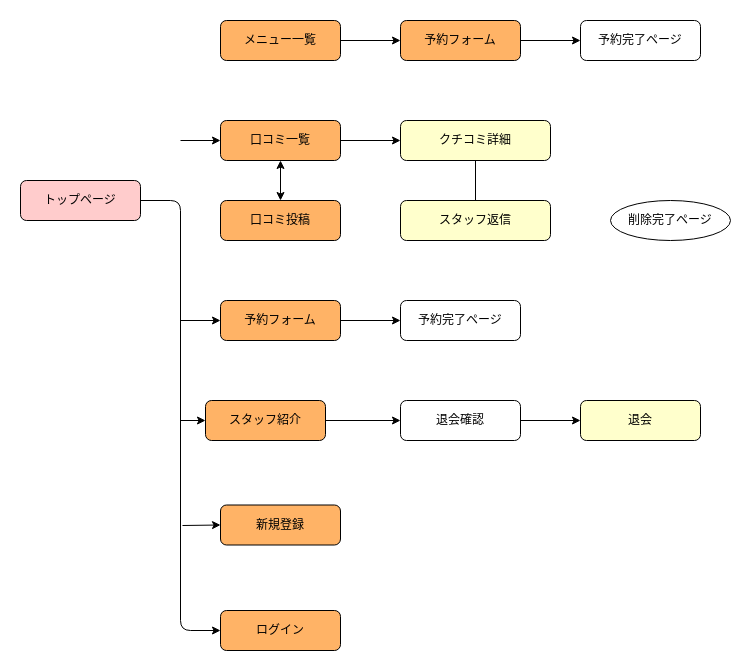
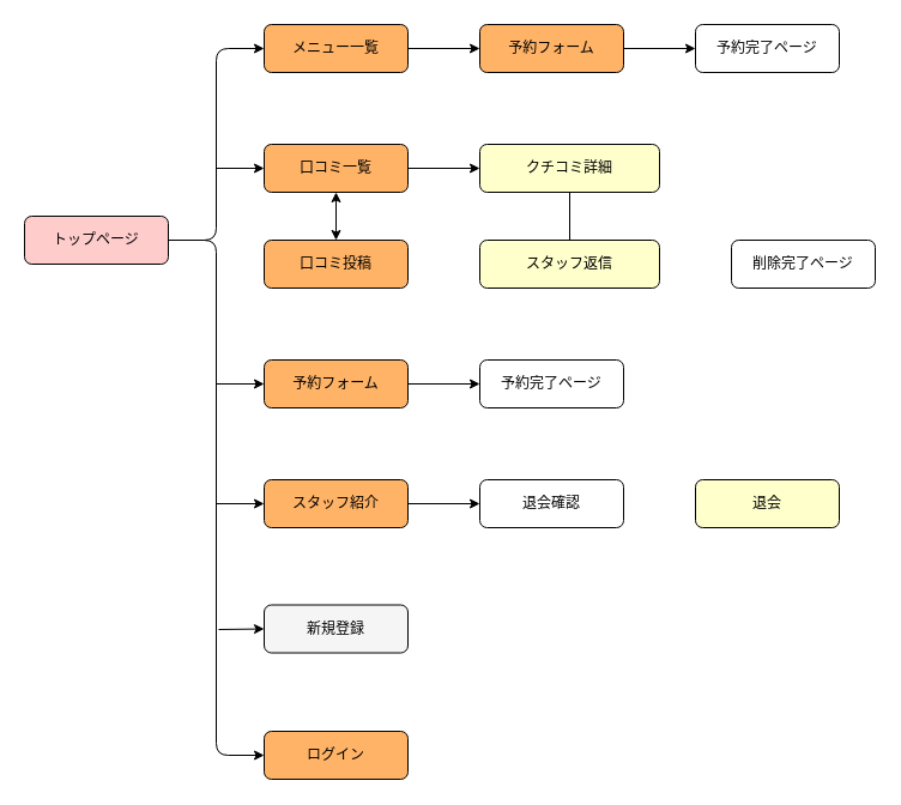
  <mxCell id="0" />
  <mxCell id="1" parent="0" />
+ <mxCell id="2" style="edgeStyle=orthogonalEdgeStyle;html=1;entryX=0;entryY=0.5;entryDx=0;entryDy=0;strokeColor=#000000;" parent="1" source="3" target="13" edge="1"><mxGeometry relative="1" as="geometry"><mxPoint x="180" y="40" as="targetPoint" /></mxGeometry></mxCell>
  <mxCell id="3" value="&lt;font color=&quot;#000000&quot;&gt;トップページ&lt;/font&gt;" style="rounded=1;whiteSpace=wrap;html=1;fillColor=#FFCCCC;strokeColor=#000000;" parent="1" vertex="1"><mxGeometry y="180" width="120" height="40" as="geometry" x="20" /></mxCell>
  <mxCell id="4" value="&lt;font color=&quot;#000000&quot;&gt;予約完了ページ&lt;/font&gt;" style="rounded=1;whiteSpace=wrap;html=1;fillColor=#FFFFFF;strokeColor=#000000;" parent="1" vertex="1"><mxGeometry x="400" y="300" width="120" height="40" as="geometry" /></mxCell>
  <mxCell id="5" value="" style="edgeStyle=orthogonalEdgeStyle;html=1;endArrow=none;endFill=0;strokeColor=#000000;" parent="1" source="6" target="26" edge="1"><mxGeometry relative="1" as="geometry" /></mxCell>
  <mxCell id="6" value="&lt;font color=&quot;#000000&quot;&gt;クチコミ詳細&lt;/font&gt;" style="rounded=1;whiteSpace=wrap;html=1;strokeColor=#000000;fillColor=#FFFFCC;" parent="1" vertex="1"><mxGeometry x="400" y="120" width="150" height="40" as="geometry" /></mxCell>
  <mxCell id="7" style="edgeStyle=orthogonalEdgeStyle;html=1;exitX=1;exitY=0.5;exitDx=0;exitDy=0;strokeColor=#000000;" parent="1" source="8" target="4" edge="1"><mxGeometry relative="1" as="geometry" /></mxCell>
  <mxCell id="8" value="&lt;font color=&quot;#000000&quot;&gt;予約フォーム&lt;/font&gt;" style="rounded=1;whiteSpace=wrap;html=1;fillColor=#FFB366;strokeColor=#000000;" parent="1" vertex="1"><mxGeometry x="220" y="300" width="120" height="40" as="geometry" /></mxCell>
  <mxCell id="9" value="" style="edgeStyle=orthogonalEdgeStyle;html=1;endArrow=classic;endFill=1;strokeColor=#000000;startArrow=classic;startFill=1;" parent="1" source="11" target="25" edge="1"><mxGeometry relative="1" as="geometry" /></mxCell>
  <mxCell id="10" value="" style="edgeStyle=orthogonalEdgeStyle;html=1;endArrow=classic;endFill=1;strokeColor=#000000;" parent="1" source="11" target="6" edge="1"><mxGeometry relative="1" as="geometry" /></mxCell>
  <mxCell id="11" value="&lt;font color=&quot;#000000&quot;&gt;口コミ一覧&lt;/font&gt;" style="rounded=1;whiteSpace=wrap;html=1;fillColor=#FFB366;strokeColor=#000000;" parent="1" vertex="1"><mxGeometry x="220" y="120" width="120" height="40" as="geometry" /></mxCell>
  <mxCell id="12" style="edgeStyle=orthogonalEdgeStyle;html=1;exitX=1;exitY=0.5;exitDx=0;exitDy=0;entryX=0;entryY=0.5;entryDx=0;entryDy=0;strokeColor=#000000;" parent="1" source="13" target="16" edge="1"><mxGeometry relative="1" as="geometry" /></mxCell>
  <mxCell id="13" value="メニュー一覧" style="rounded=1;whiteSpace=wrap;html=1;fillColor=#FFB366;fontColor=#000000;strokeColor=#000000;" parent="1" vertex="1"><mxGeometry x="220" y="20" width="120" height="40" as="geometry" /></mxCell>
- <mxCell id="14" value="&lt;font color=&quot;#000000&quot;&gt;削除完了ページ&lt;/font&gt;" style="ellipse;whiteSpace=wrap;html=1;strokeColor=#000000;fillColor=#FFFFFF;" parent="1" vertex="1"><mxGeometry x="610" y="200" width="120" height="40" as="geometry" /></mxCell>
+ <mxCell id="14" value="&lt;font color=&quot;#000000&quot;&gt;削除完了ページ&lt;/font&gt;" style="rounded=1;whiteSpace=wrap;html=1;strokeColor=#000000;fillColor=#FFFFFF;" parent="1" vertex="1"><mxGeometry x="610" y="200" width="120" height="40" as="geometry" /></mxCell>
  <mxCell id="15" value="" style="edgeStyle=none;html=1;fontColor=#000000;startArrow=none;startFill=0;endArrow=classic;endFill=1;strokeColor=#000000;" edge="1" parent="1" source="16" target="29"><mxGeometry relative="1" as="geometry" /></mxCell>
  <mxCell id="16" value="&lt;font color=&quot;#000000&quot;&gt;予約フォーム&lt;/font&gt;" style="rounded=1;whiteSpace=wrap;html=1;strokeColor=#000000;fillColor=#FFB366;" parent="1" vertex="1"><mxGeometry x="400" y="20" width="120" height="40" as="geometry" /></mxCell>
  <mxCell id="17" style="edgeStyle=orthogonalEdgeStyle;html=1;exitX=1;exitY=0.5;exitDx=0;exitDy=0;strokeColor=#000000;" parent="1" source="18" target="22" edge="1"><mxGeometry relative="1" as="geometry" /></mxCell>
- <mxCell id="18" value="&lt;font color=&quot;#000000&quot;&gt;スタッフ紹介&lt;/font&gt;" style="rounded=1;whiteSpace=wrap;html=1;fillColor=#FFB366;strokeColor=#000000;" parent="1" vertex="1"><mxGeometry x="205" y="400" width="120" height="40" as="geometry" /></mxCell>
- <mxCell id="19" value="&lt;font color=&quot;#000000&quot;&gt;新規登録&lt;/font&gt;" style="rounded=1;whiteSpace=wrap;html=1;fillColor=#FFB366;strokeColor=#000000;" parent="1" vertex="1"><mxGeometry x="220" y="504.5" width="120" height="40" as="geometry" /></mxCell>
+ <mxCell id="18" value="&lt;font color=&quot;#000000&quot;&gt;スタッフ紹介&lt;/font&gt;" style="rounded=1;whiteSpace=wrap;html=1;fillColor=#FFB366;strokeColor=#000000;" parent="1" vertex="1"><mxGeometry x="220" y="400" width="120" height="40" as="geometry" /></mxCell>
+ <mxCell id="19" value="&lt;font color=&quot;#000000&quot;&gt;新規登録&lt;/font&gt;" style="rounded=1;whiteSpace=wrap;html=1;fillColor=#f5f5f5;strokeColor=#000000;" parent="1" vertex="1"><mxGeometry x="220" y="504.5" width="120" height="40" as="geometry" /></mxCell>
  <mxCell id="20" value="&lt;font color=&quot;#000000&quot;&gt;退会&lt;/font&gt;" style="rounded=1;whiteSpace=wrap;html=1;fillColor=#FFFFCC;strokeColor=#000000;" parent="1" vertex="1"><mxGeometry x="580" y="400" width="120" height="40" as="geometry" /></mxCell>
- <mxCell id="21" value="" style="edgeStyle=orthogonalEdgeStyle;html=1;strokeColor=#000000;" parent="1" source="22" target="20" edge="1"><mxGeometry relative="1" as="geometry" /></mxCell>
  <mxCell id="22" value="退会確認" style="rounded=1;whiteSpace=wrap;html=1;strokeColor=#000000;fillColor=#FFFFFF;fontColor=#000000;" parent="1" vertex="1"><mxGeometry x="400" y="400" width="120" height="40" as="geometry" /></mxCell>
  <mxCell id="23" value="" style="endArrow=classic;html=1;strokeColor=#000000;" parent="1" target="11" edge="1"><mxGeometry width="50" height="50" relative="1" as="geometry"><mxPoint x="180" y="140" as="sourcePoint" /><mxPoint x="340" y="280" as="targetPoint" /></mxGeometry></mxCell>
  <mxCell id="24" value="" style="endArrow=classic;html=1;entryX=0;entryY=0.5;entryDx=0;entryDy=0;strokeColor=#000000;" parent="1" target="8" edge="1"><mxGeometry width="50" height="50" relative="1" as="geometry"><mxPoint x="180" y="320" as="sourcePoint" /><mxPoint x="340" y="210" as="targetPoint" /></mxGeometry></mxCell>
  <mxCell id="25" value="&lt;font color=&quot;#000000&quot;&gt;口コミ投稿&lt;br&gt;&lt;/font&gt;" style="rounded=1;whiteSpace=wrap;html=1;fillColor=#FFB366;strokeColor=#000000;" parent="1" vertex="1"><mxGeometry x="220" y="200" width="120" height="40" as="geometry" /></mxCell>
  <mxCell id="26" value="&lt;font color=&quot;#000000&quot;&gt;スタッフ返信&lt;/font&gt;" style="rounded=1;whiteSpace=wrap;html=1;strokeColor=#000000;fillColor=#FFFFCC;" parent="1" vertex="1"><mxGeometry x="400" y="200" width="150" height="40" as="geometry" /></mxCell>
  <mxCell id="27" value="" style="edgeStyle=elbowEdgeStyle;elbow=horizontal;endArrow=classic;html=1;entryX=0;entryY=0.5;entryDx=0;entryDy=0;strokeColor=#000000;" parent="1" target="30" edge="1"><mxGeometry width="50" height="50" relative="1" as="geometry"><mxPoint x="140" y="200" as="sourcePoint" /><mxPoint x="180" y="570" as="targetPoint" /><Array as="points"><mxPoint x="180" y="570" /></Array></mxGeometry></mxCell>
  <mxCell id="28" value="" style="endArrow=classic;html=1;entryX=0;entryY=0.5;entryDx=0;entryDy=0;strokeColor=#000000;" parent="1" target="18" edge="1"><mxGeometry width="50" height="50" relative="1" as="geometry"><mxPoint x="180" y="420" as="sourcePoint" /><mxPoint x="410" y="250" as="targetPoint" /></mxGeometry></mxCell>
  <mxCell id="29" value="&lt;font color=&quot;#000000&quot;&gt;予約完了ページ&lt;/font&gt;" style="rounded=1;whiteSpace=wrap;html=1;fillColor=#FFFFFF;strokeColor=#000000;" vertex="1" parent="1"><mxGeometry x="580" y="20" width="120" height="40" as="geometry" /></mxCell>
  <mxCell id="30" value="&lt;font color=&quot;#000000&quot;&gt;ログイン&lt;/font&gt;" style="rounded=1;whiteSpace=wrap;html=1;fillColor=#FFB366;strokeColor=#000000;" vertex="1" parent="1"><mxGeometry x="220" y="610" width="120" height="40" as="geometry" /></mxCell>
  <mxCell id="31" value="" style="endArrow=classic;html=1;fontColor=#000000;strokeColor=#000000;entryX=0;entryY=0.5;entryDx=0;entryDy=0;" edge="1" parent="1" target="19"><mxGeometry width="50" height="50" relative="1" as="geometry"><mxPoint x="182" y="525" as="sourcePoint" /><mxPoint x="479" y="431" as="targetPoint" /></mxGeometry></mxCell>
